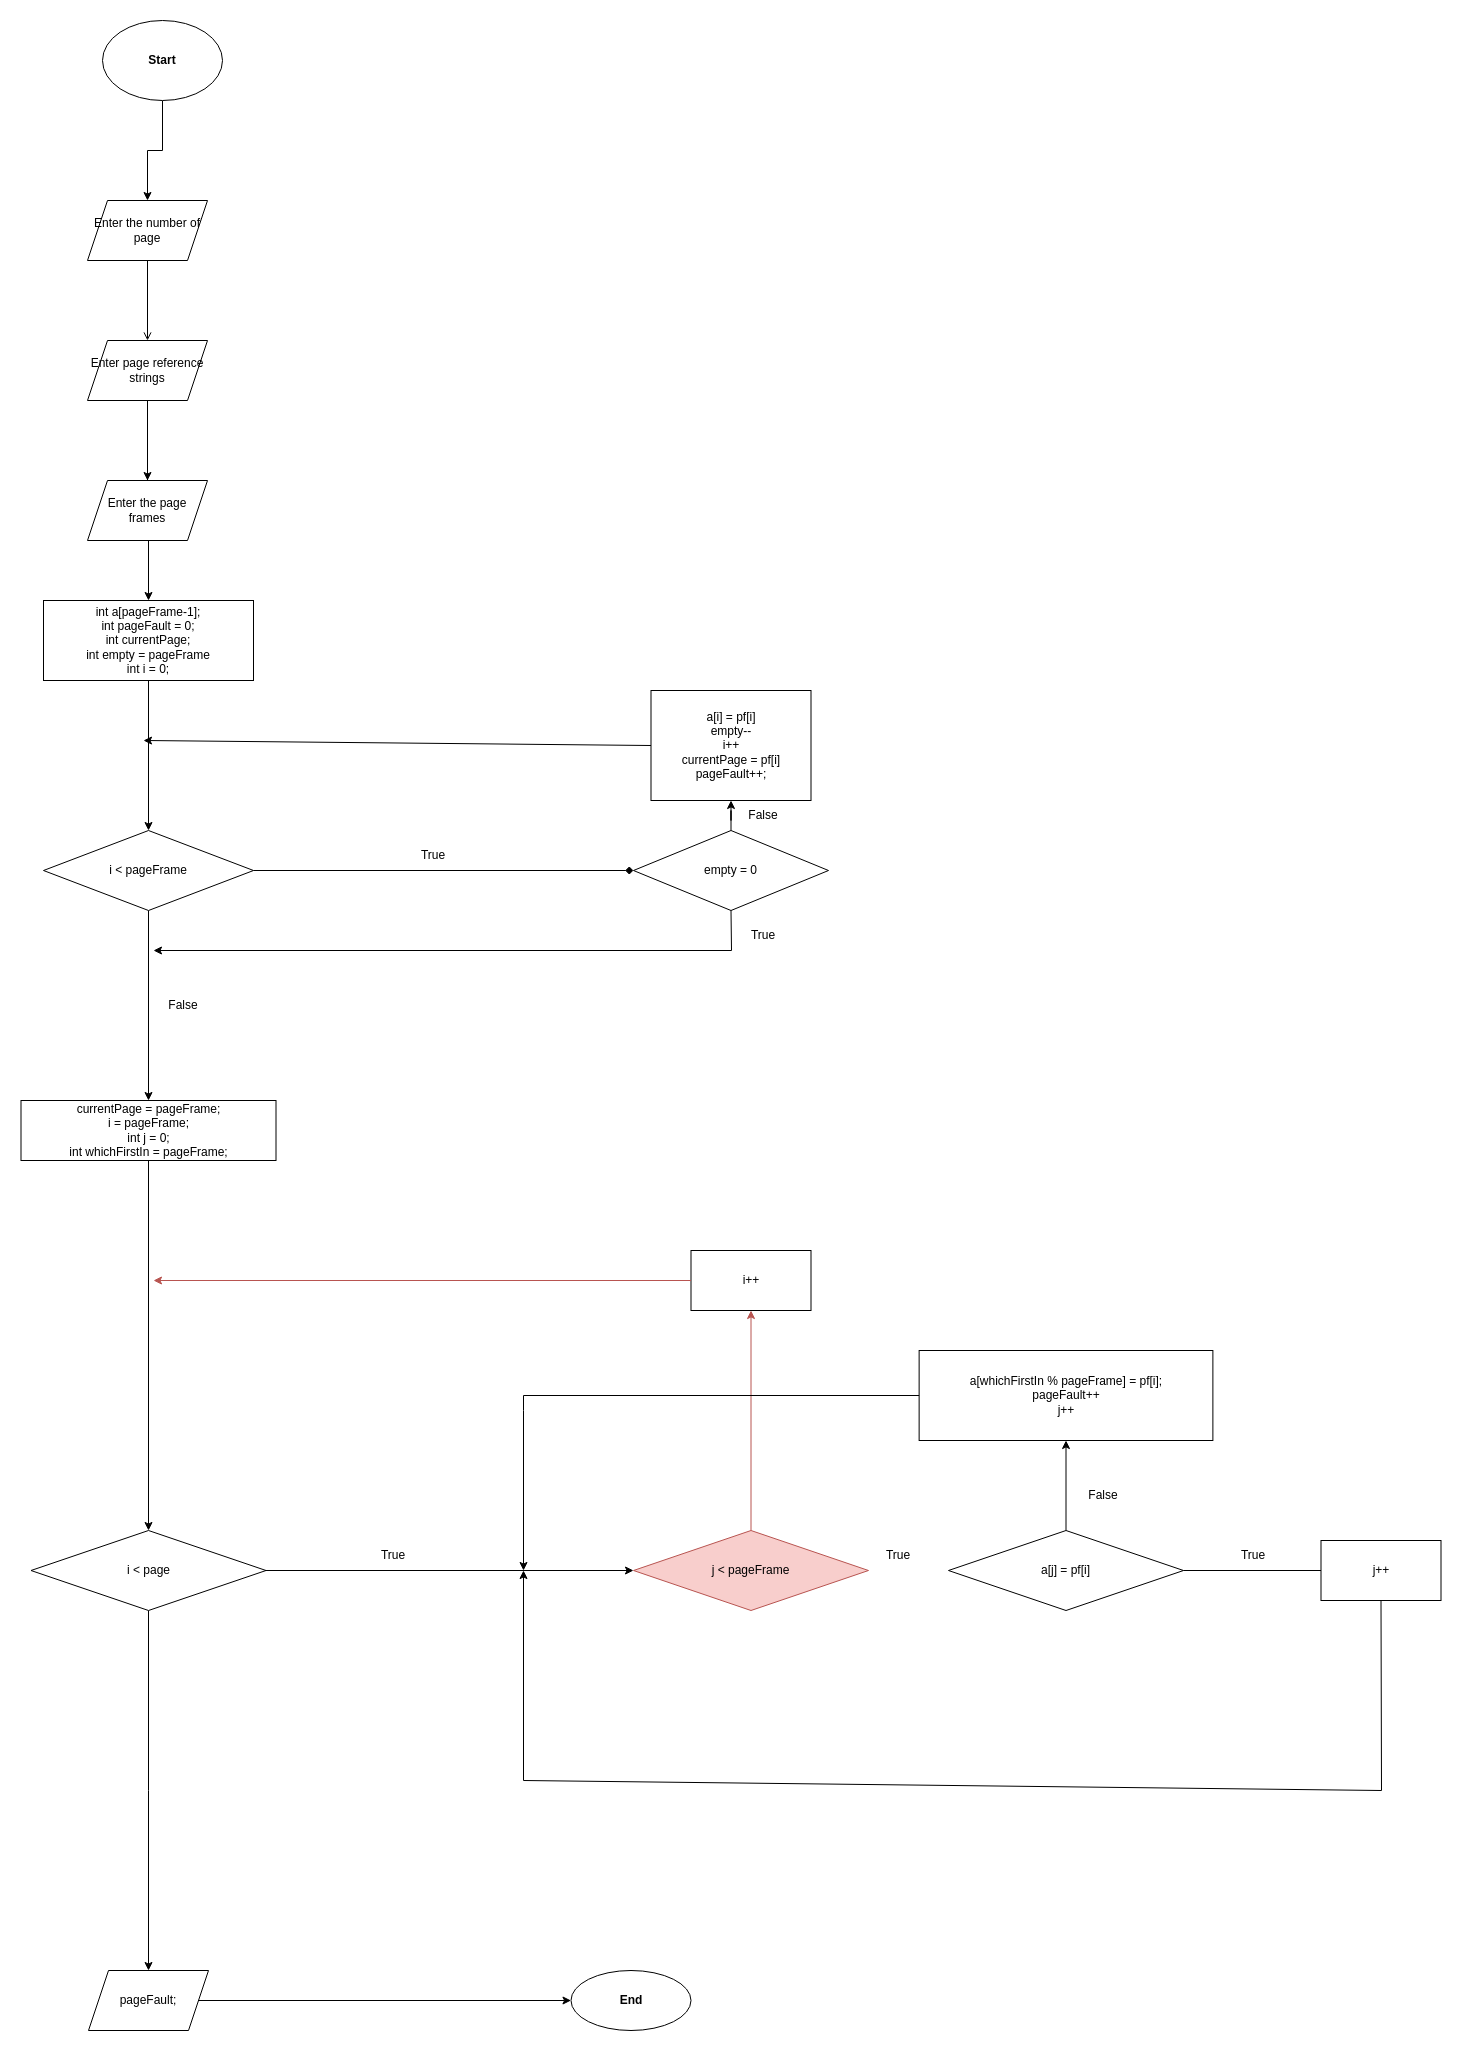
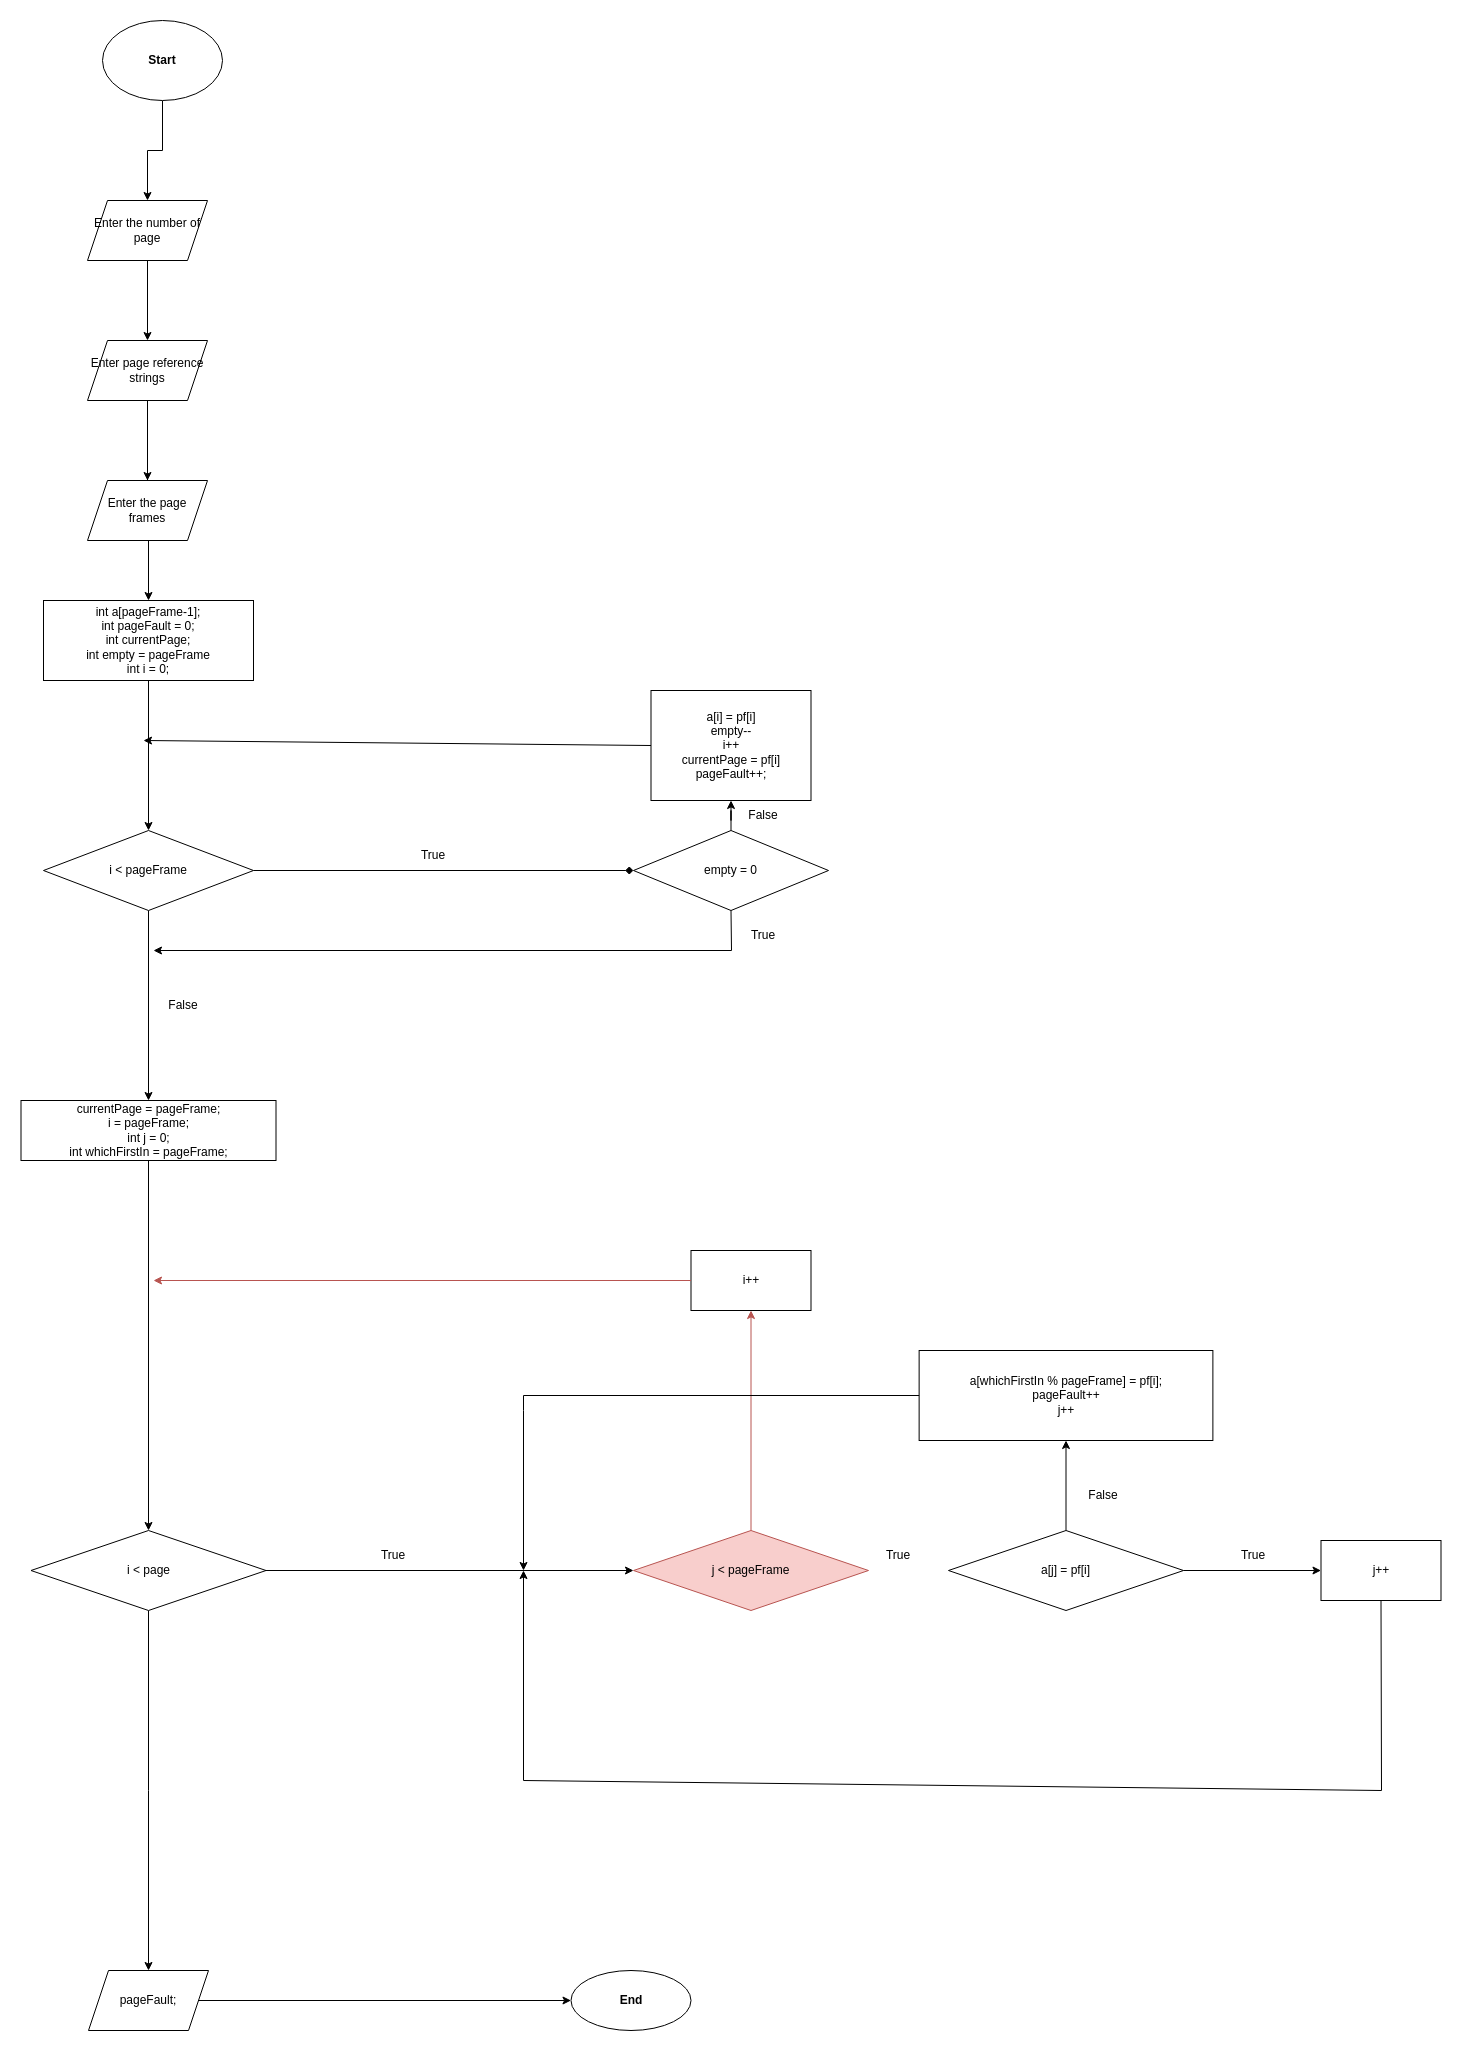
  <mxCell id="0" />
  <mxCell id="1" parent="0" />
  <mxCell id="2" value="" style="edgeStyle=orthogonalEdgeStyle;rounded=0;orthogonalLoop=1;jettySize=auto;html=1;" edge="1" parent="1" source="3" target="5"><mxGeometry relative="1" as="geometry" /></mxCell>
  <mxCell id="3" value="&lt;b&gt;Start&lt;/b&gt;" style="ellipse;whiteSpace=wrap;html=1;" vertex="1" parent="1"><mxGeometry x="102" y="20" width="120" height="80" as="geometry" /></mxCell>
- <mxCell id="4" value="" style="edgeStyle=orthogonalEdgeStyle;rounded=0;orthogonalLoop=1;jettySize=auto;html=1;endArrow=open;" edge="1" parent="1" source="5" target="8"><mxGeometry relative="1" as="geometry" /></mxCell>
+ <mxCell id="4" value="" style="edgeStyle=orthogonalEdgeStyle;rounded=0;orthogonalLoop=1;jettySize=auto;html=1;" edge="1" parent="1" source="5" target="8"><mxGeometry relative="1" as="geometry" /></mxCell>
  <mxCell id="5" value="Enter the number of page" style="shape=parallelogram;perimeter=parallelogramPerimeter;whiteSpace=wrap;html=1;fixedSize=1;" vertex="1" parent="1"><mxGeometry x="87" y="200" width="120" height="60" as="geometry" /></mxCell>
  <mxCell id="6" value="" style="edgeStyle=orthogonalEdgeStyle;rounded=0;orthogonalLoop=1;jettySize=auto;html=1;" edge="1" parent="1" source="8" target="10"><mxGeometry relative="1" as="geometry" /></mxCell>
  <mxCell id="7" value="" style="edgeStyle=orthogonalEdgeStyle;rounded=0;orthogonalLoop=1;jettySize=auto;html=1;" edge="1" parent="1" source="8" target="11"><mxGeometry relative="1" as="geometry" /></mxCell>
  <mxCell id="8" value="&lt;div&gt;Enter page reference strings&lt;/div&gt;" style="shape=parallelogram;perimeter=parallelogramPerimeter;whiteSpace=wrap;html=1;fixedSize=1;" vertex="1" parent="1"><mxGeometry x="87" y="340" width="120" height="60" as="geometry" /></mxCell>
  <mxCell id="9" value="" style="edgeStyle=orthogonalEdgeStyle;rounded=0;orthogonalLoop=1;jettySize=auto;html=1;" edge="1" parent="1" source="10" target="14"><mxGeometry relative="1" as="geometry" /></mxCell>
  <mxCell id="10" value="&lt;div&gt;int a[pageFrame-1];&lt;/div&gt;&lt;div&gt;int pageFault = 0;&lt;/div&gt;&lt;div&gt;int currentPage;&lt;br&gt;&lt;/div&gt;&lt;div&gt;int empty = pageFrame&lt;br&gt;&lt;/div&gt;int i = 0;" style="whiteSpace=wrap;html=1;" vertex="1" parent="1"><mxGeometry x="43" y="600" width="210" height="80" as="geometry" /></mxCell>
  <mxCell id="11" value="Enter the page frames" style="shape=parallelogram;perimeter=parallelogramPerimeter;whiteSpace=wrap;html=1;fixedSize=1;" vertex="1" parent="1"><mxGeometry x="87" y="480" width="120" height="60" as="geometry" /></mxCell>
  <mxCell id="12" value="" style="edgeStyle=orthogonalEdgeStyle;rounded=0;orthogonalLoop=1;jettySize=auto;html=1;endArrow=diamond;" edge="1" parent="1" source="14" target="16"><mxGeometry relative="1" as="geometry" /></mxCell>
  <mxCell id="13" value="" style="edgeStyle=orthogonalEdgeStyle;rounded=0;orthogonalLoop=1;jettySize=auto;html=1;" edge="1" parent="1" source="14" target="22"><mxGeometry relative="1" as="geometry" /></mxCell>
  <mxCell id="14" value="i &amp;lt; pageFrame" style="rhombus;whiteSpace=wrap;html=1;" vertex="1" parent="1"><mxGeometry x="43" y="830" width="210" height="80" as="geometry" /></mxCell>
  <mxCell id="15" value="" style="edgeStyle=orthogonalEdgeStyle;rounded=0;orthogonalLoop=1;jettySize=auto;html=1;" edge="1" parent="1" source="16" target="17"><mxGeometry relative="1" as="geometry" /></mxCell>
  <mxCell id="16" value="empty = 0" style="rhombus;whiteSpace=wrap;html=1;" vertex="1" parent="1"><mxGeometry x="633" y="830" width="195" height="80" as="geometry" /></mxCell>
  <mxCell id="17" value="&lt;div&gt;a[i] = pf[i]&lt;/div&gt;&lt;div&gt;empty--&lt;/div&gt;&lt;div&gt;i++&lt;/div&gt;&lt;div&gt;currentPage = pf[i]&lt;br&gt;&lt;/div&gt;&lt;div&gt;pageFault++;&lt;br&gt;&lt;/div&gt;" style="whiteSpace=wrap;html=1;" vertex="1" parent="1"><mxGeometry x="650.5" y="690" width="160" height="110" as="geometry" /></mxCell>
  <mxCell id="18" value="" style="endArrow=classic;html=1;rounded=0;exitX=0;exitY=0.5;exitDx=0;exitDy=0;" edge="1" parent="1" source="17"><mxGeometry width="50" height="50" relative="1" as="geometry"><mxPoint x="543" y="770" as="sourcePoint" /><mxPoint x="143" y="740" as="targetPoint" /></mxGeometry></mxCell>
  <mxCell id="19" value="True" style="text;html=1;strokeColor=none;fillColor=none;align=center;verticalAlign=middle;whiteSpace=wrap;rounded=0;" vertex="1" parent="1"><mxGeometry x="403" y="840" width="60" height="30" as="geometry" /></mxCell>
  <mxCell id="20" value="&lt;div&gt;False&lt;/div&gt;" style="text;html=1;strokeColor=none;fillColor=none;align=center;verticalAlign=middle;whiteSpace=wrap;rounded=0;" vertex="1" parent="1"><mxGeometry x="733" y="800" width="60" height="30" as="geometry" /></mxCell>
  <mxCell id="21" value="" style="edgeStyle=orthogonalEdgeStyle;rounded=0;orthogonalLoop=1;jettySize=auto;html=1;" edge="1" parent="1" source="22" target="28"><mxGeometry relative="1" as="geometry" /></mxCell>
  <mxCell id="22" value="&lt;div&gt;currentPage = pageFrame;&lt;/div&gt;&lt;div&gt;i = pageFrame;&lt;/div&gt;&lt;div&gt;int j = 0;&lt;/div&gt;&lt;div&gt;int whichFirstIn = pageFrame;&lt;br&gt;&lt;/div&gt;" style="whiteSpace=wrap;html=1;" vertex="1" parent="1"><mxGeometry x="20.5" y="1100" width="255" height="60" as="geometry" /></mxCell>
  <mxCell id="23" value="False" style="text;html=1;strokeColor=none;fillColor=none;align=center;verticalAlign=middle;whiteSpace=wrap;rounded=0;" vertex="1" parent="1"><mxGeometry x="153" y="990" width="60" height="30" as="geometry" /></mxCell>
  <mxCell id="24" value="" style="endArrow=classic;html=1;rounded=0;exitX=0.5;exitY=1;exitDx=0;exitDy=0;" edge="1" parent="1" source="16"><mxGeometry width="50" height="50" relative="1" as="geometry"><mxPoint x="533" y="1070" as="sourcePoint" /><mxPoint x="153" y="950" as="targetPoint" /><Array as="points"><mxPoint x="731" y="950" /></Array></mxGeometry></mxCell>
  <mxCell id="25" value="True" style="text;html=1;strokeColor=none;fillColor=none;align=center;verticalAlign=middle;whiteSpace=wrap;rounded=0;" vertex="1" parent="1"><mxGeometry x="733" y="920" width="60" height="30" as="geometry" /></mxCell>
  <mxCell id="26" value="" style="edgeStyle=orthogonalEdgeStyle;rounded=0;orthogonalLoop=1;jettySize=auto;html=1;" edge="1" parent="1" source="28" target="30"><mxGeometry relative="1" as="geometry" /></mxCell>
  <mxCell id="27" value="" style="edgeStyle=orthogonalEdgeStyle;rounded=0;orthogonalLoop=1;jettySize=auto;html=1;" edge="1" parent="1" source="28"><mxGeometry relative="1" as="geometry"><mxPoint x="148" y="1970" as="targetPoint" /></mxGeometry></mxCell>
  <mxCell id="28" value="i &amp;lt; page" style="rhombus;whiteSpace=wrap;html=1;" vertex="1" parent="1"><mxGeometry x="30.5" y="1530" width="235" height="80" as="geometry" /></mxCell>
  <mxCell id="29" value="" style="edgeStyle=orthogonalEdgeStyle;rounded=0;orthogonalLoop=1;jettySize=auto;html=1;fillColor=#f8cecc;strokeColor=#B85450;" edge="1" parent="1" source="30" target="42"><mxGeometry relative="1" as="geometry" /></mxCell>
  <mxCell id="30" value="j &amp;lt; pageFrame" style="rhombus;whiteSpace=wrap;html=1;fillColor=#f8cecc;strokeColor=#b85450;" vertex="1" parent="1"><mxGeometry x="633" y="1530" width="235" height="80" as="geometry" /></mxCell>
  <mxCell id="31" value="" style="edgeStyle=orthogonalEdgeStyle;rounded=0;orthogonalLoop=1;jettySize=auto;html=1;" edge="1" parent="1" source="33" target="34"><mxGeometry relative="1" as="geometry" /></mxCell>
- <mxCell id="32" value="" style="edgeStyle=orthogonalEdgeStyle;rounded=0;orthogonalLoop=1;jettySize=auto;html=1;endArrow=none;" edge="1" parent="1" source="33" target="36"><mxGeometry relative="1" as="geometry" /></mxCell>
+ <mxCell id="32" value="" style="edgeStyle=orthogonalEdgeStyle;rounded=0;orthogonalLoop=1;jettySize=auto;html=1;" edge="1" parent="1" source="33" target="36"><mxGeometry relative="1" as="geometry" /></mxCell>
  <mxCell id="33" value="a[j] = pf[i]" style="rhombus;whiteSpace=wrap;html=1;" vertex="1" parent="1"><mxGeometry x="948" y="1530" width="235" height="80" as="geometry" /></mxCell>
  <mxCell id="34" value="&lt;div&gt;a[whichFirstIn % pageFrame] = pf[i];&lt;/div&gt;&lt;div&gt;pageFault++&lt;/div&gt;&lt;div&gt;j++&lt;br&gt;&lt;/div&gt;" style="whiteSpace=wrap;html=1;" vertex="1" parent="1"><mxGeometry x="918.63" y="1350" width="293.75" height="90" as="geometry" /></mxCell>
  <mxCell id="35" value="" style="endArrow=classic;html=1;rounded=0;exitX=0;exitY=0.5;exitDx=0;exitDy=0;" edge="1" parent="1" source="34"><mxGeometry width="50" height="50" relative="1" as="geometry"><mxPoint x="743" y="1430" as="sourcePoint" /><mxPoint x="523" y="1570" as="targetPoint" /><Array as="points"><mxPoint x="523" y="1395" /><mxPoint x="523" y="1410" /></Array></mxGeometry></mxCell>
  <mxCell id="36" value="j++" style="whiteSpace=wrap;html=1;" vertex="1" parent="1"><mxGeometry x="1320.5" y="1540" width="120" height="60" as="geometry" /></mxCell>
  <mxCell id="37" value="" style="endArrow=classic;html=1;rounded=0;exitX=0.5;exitY=1;exitDx=0;exitDy=0;" edge="1" parent="1" source="36"><mxGeometry width="50" height="50" relative="1" as="geometry"><mxPoint x="1263" y="1750" as="sourcePoint" /><mxPoint x="523" y="1570" as="targetPoint" /><Array as="points"><mxPoint x="1381" y="1790" /><mxPoint x="523" y="1780" /></Array></mxGeometry></mxCell>
  <mxCell id="38" value="True" style="text;html=1;strokeColor=none;fillColor=none;align=center;verticalAlign=middle;whiteSpace=wrap;rounded=0;" vertex="1" parent="1"><mxGeometry x="363" y="1540" width="60" height="30" as="geometry" /></mxCell>
  <mxCell id="39" value="True" style="text;html=1;strokeColor=none;fillColor=none;align=center;verticalAlign=middle;whiteSpace=wrap;rounded=0;" vertex="1" parent="1"><mxGeometry x="868" y="1540" width="60" height="30" as="geometry" /></mxCell>
  <mxCell id="40" value="False" style="text;html=1;strokeColor=none;fillColor=none;align=center;verticalAlign=middle;whiteSpace=wrap;rounded=0;" vertex="1" parent="1"><mxGeometry x="1073" y="1480" width="60" height="30" as="geometry" /></mxCell>
  <mxCell id="41" value="True" style="text;html=1;strokeColor=none;fillColor=none;align=center;verticalAlign=middle;whiteSpace=wrap;rounded=0;" vertex="1" parent="1"><mxGeometry x="1223" y="1540" width="60" height="30" as="geometry" /></mxCell>
  <mxCell id="42" value="i++" style="whiteSpace=wrap;html=1;" vertex="1" parent="1"><mxGeometry x="690.5" y="1250" width="120" height="60" as="geometry" /></mxCell>
  <mxCell id="43" value="" style="endArrow=classic;html=1;rounded=0;strokeColor=#B85450;exitX=0;exitY=0.5;exitDx=0;exitDy=0;" edge="1" parent="1" source="42"><mxGeometry width="50" height="50" relative="1" as="geometry"><mxPoint x="593" y="1310" as="sourcePoint" /><mxPoint x="153" y="1280" as="targetPoint" /></mxGeometry></mxCell>
  <mxCell id="44" value="" style="edgeStyle=orthogonalEdgeStyle;rounded=0;orthogonalLoop=1;jettySize=auto;html=1;" edge="1" parent="1" source="45" target="46"><mxGeometry relative="1" as="geometry" /></mxCell>
  <mxCell id="45" value="pageFault;" style="shape=parallelogram;perimeter=parallelogramPerimeter;whiteSpace=wrap;html=1;fixedSize=1;" vertex="1" parent="1"><mxGeometry x="88" y="1970" width="120" height="60" as="geometry" /></mxCell>
  <mxCell id="46" value="&lt;b&gt;End&lt;/b&gt;" style="ellipse;whiteSpace=wrap;html=1;" vertex="1" parent="1"><mxGeometry x="570.5" y="1970" width="120" height="60" as="geometry" /></mxCell>
